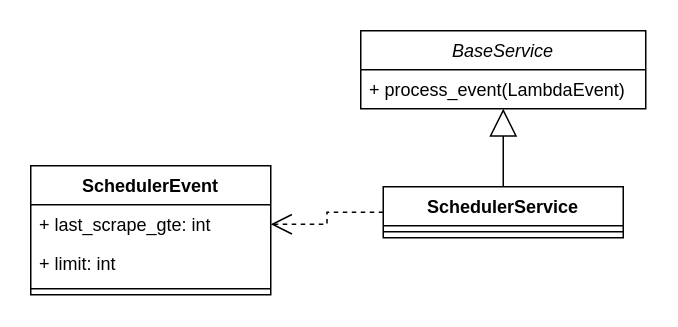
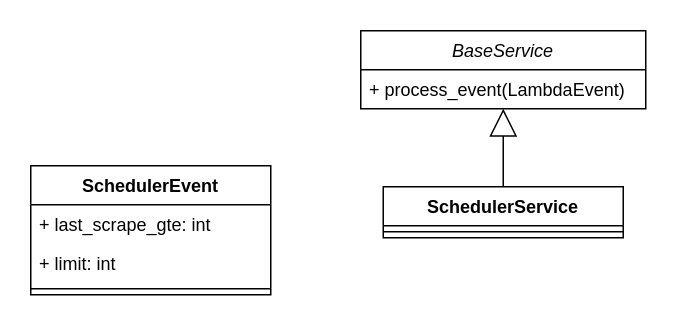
  <mxCell id="0" />
  <mxCell id="1" parent="0" />
  <mxCell id="2" value="SchedulerService" style="swimlane;fontStyle=1;align=center;verticalAlign=top;childLayout=stackLayout;horizontal=1;startSize=26;horizontalStack=0;resizeParent=1;resizeParentMax=0;resizeLast=0;collapsible=1;marginBottom=0;" vertex="1" parent="1"><mxGeometry x="255" y="124" width="160" height="34" as="geometry" /></mxCell>
  <mxCell id="3" value="" style="line;strokeWidth=1;fillColor=none;align=left;verticalAlign=middle;spacingTop=-1;spacingLeft=3;spacingRight=3;rotatable=0;labelPosition=right;points=[];portConstraint=eastwest;" vertex="1" parent="2"><mxGeometry y="26" width="160" height="8" as="geometry" /></mxCell>
  <mxCell id="4" value="BaseService" style="swimlane;fontStyle=2;childLayout=stackLayout;horizontal=1;startSize=26;fillColor=none;horizontalStack=0;resizeParent=1;resizeParentMax=0;resizeLast=0;collapsible=1;marginBottom=0;" vertex="1" parent="1"><mxGeometry x="240" y="20" width="190" height="52" as="geometry" /></mxCell>
  <mxCell id="5" value="+ process_event(LambdaEvent)" style="text;strokeColor=none;fillColor=none;align=left;verticalAlign=top;spacingLeft=4;spacingRight=4;overflow=hidden;rotatable=0;points=[[0,0.5],[1,0.5]];portConstraint=eastwest;" vertex="1" parent="4"><mxGeometry y="26" width="190" height="26" as="geometry" /></mxCell>
  <mxCell id="6" value="" style="endArrow=block;endSize=16;endFill=0;html=1;rounded=0;exitX=0.5;exitY=0;exitDx=0;exitDy=0;entryX=0.5;entryY=1;entryDx=0;entryDy=0;edgeStyle=orthogonalEdgeStyle;" edge="1" parent="1" source="2" target="4"><mxGeometry width="160" relative="1" as="geometry"><mxPoint x="20" y="94" as="sourcePoint" /><mxPoint x="180" y="94" as="targetPoint" /></mxGeometry></mxCell>
  <mxCell id="7" value="SchedulerEvent" style="swimlane;fontStyle=1;align=center;verticalAlign=top;childLayout=stackLayout;horizontal=1;startSize=26;horizontalStack=0;resizeParent=1;resizeParentMax=0;resizeLast=0;collapsible=1;marginBottom=0;" vertex="1" parent="1"><mxGeometry x="20" y="110" width="160" height="86" as="geometry" /></mxCell>
  <mxCell id="8" value="+ last_scrape_gte: int" style="text;strokeColor=none;fillColor=none;align=left;verticalAlign=top;spacingLeft=4;spacingRight=4;overflow=hidden;rotatable=0;points=[[0,0.5],[1,0.5]];portConstraint=eastwest;" vertex="1" parent="7"><mxGeometry y="26" width="160" height="26" as="geometry" /></mxCell>
  <mxCell id="9" value="+ limit: int" style="text;strokeColor=none;fillColor=none;align=left;verticalAlign=top;spacingLeft=4;spacingRight=4;overflow=hidden;rotatable=0;points=[[0,0.5],[1,0.5]];portConstraint=eastwest;" vertex="1" parent="7"><mxGeometry y="52" width="160" height="26" as="geometry" /></mxCell>
  <mxCell id="10" value="" style="line;strokeWidth=1;fillColor=none;align=left;verticalAlign=middle;spacingTop=-1;spacingLeft=3;spacingRight=3;rotatable=0;labelPosition=right;points=[];portConstraint=eastwest;" vertex="1" parent="7"><mxGeometry y="78" width="160" height="8" as="geometry" /></mxCell>
- <mxCell id="11" value="" style="endArrow=open;endSize=12;dashed=1;html=1;rounded=0;exitX=0;exitY=0.5;exitDx=0;exitDy=0;edgeStyle=orthogonalEdgeStyle;entryX=1;entryY=0.5;entryDx=0;entryDy=0;" edge="1" parent="1" source="2" target="8"><mxGeometry width="160" relative="1" as="geometry"><mxPoint x="230" y="248" as="sourcePoint" /><mxPoint x="340" y="220" as="targetPoint" /></mxGeometry></mxCell>
